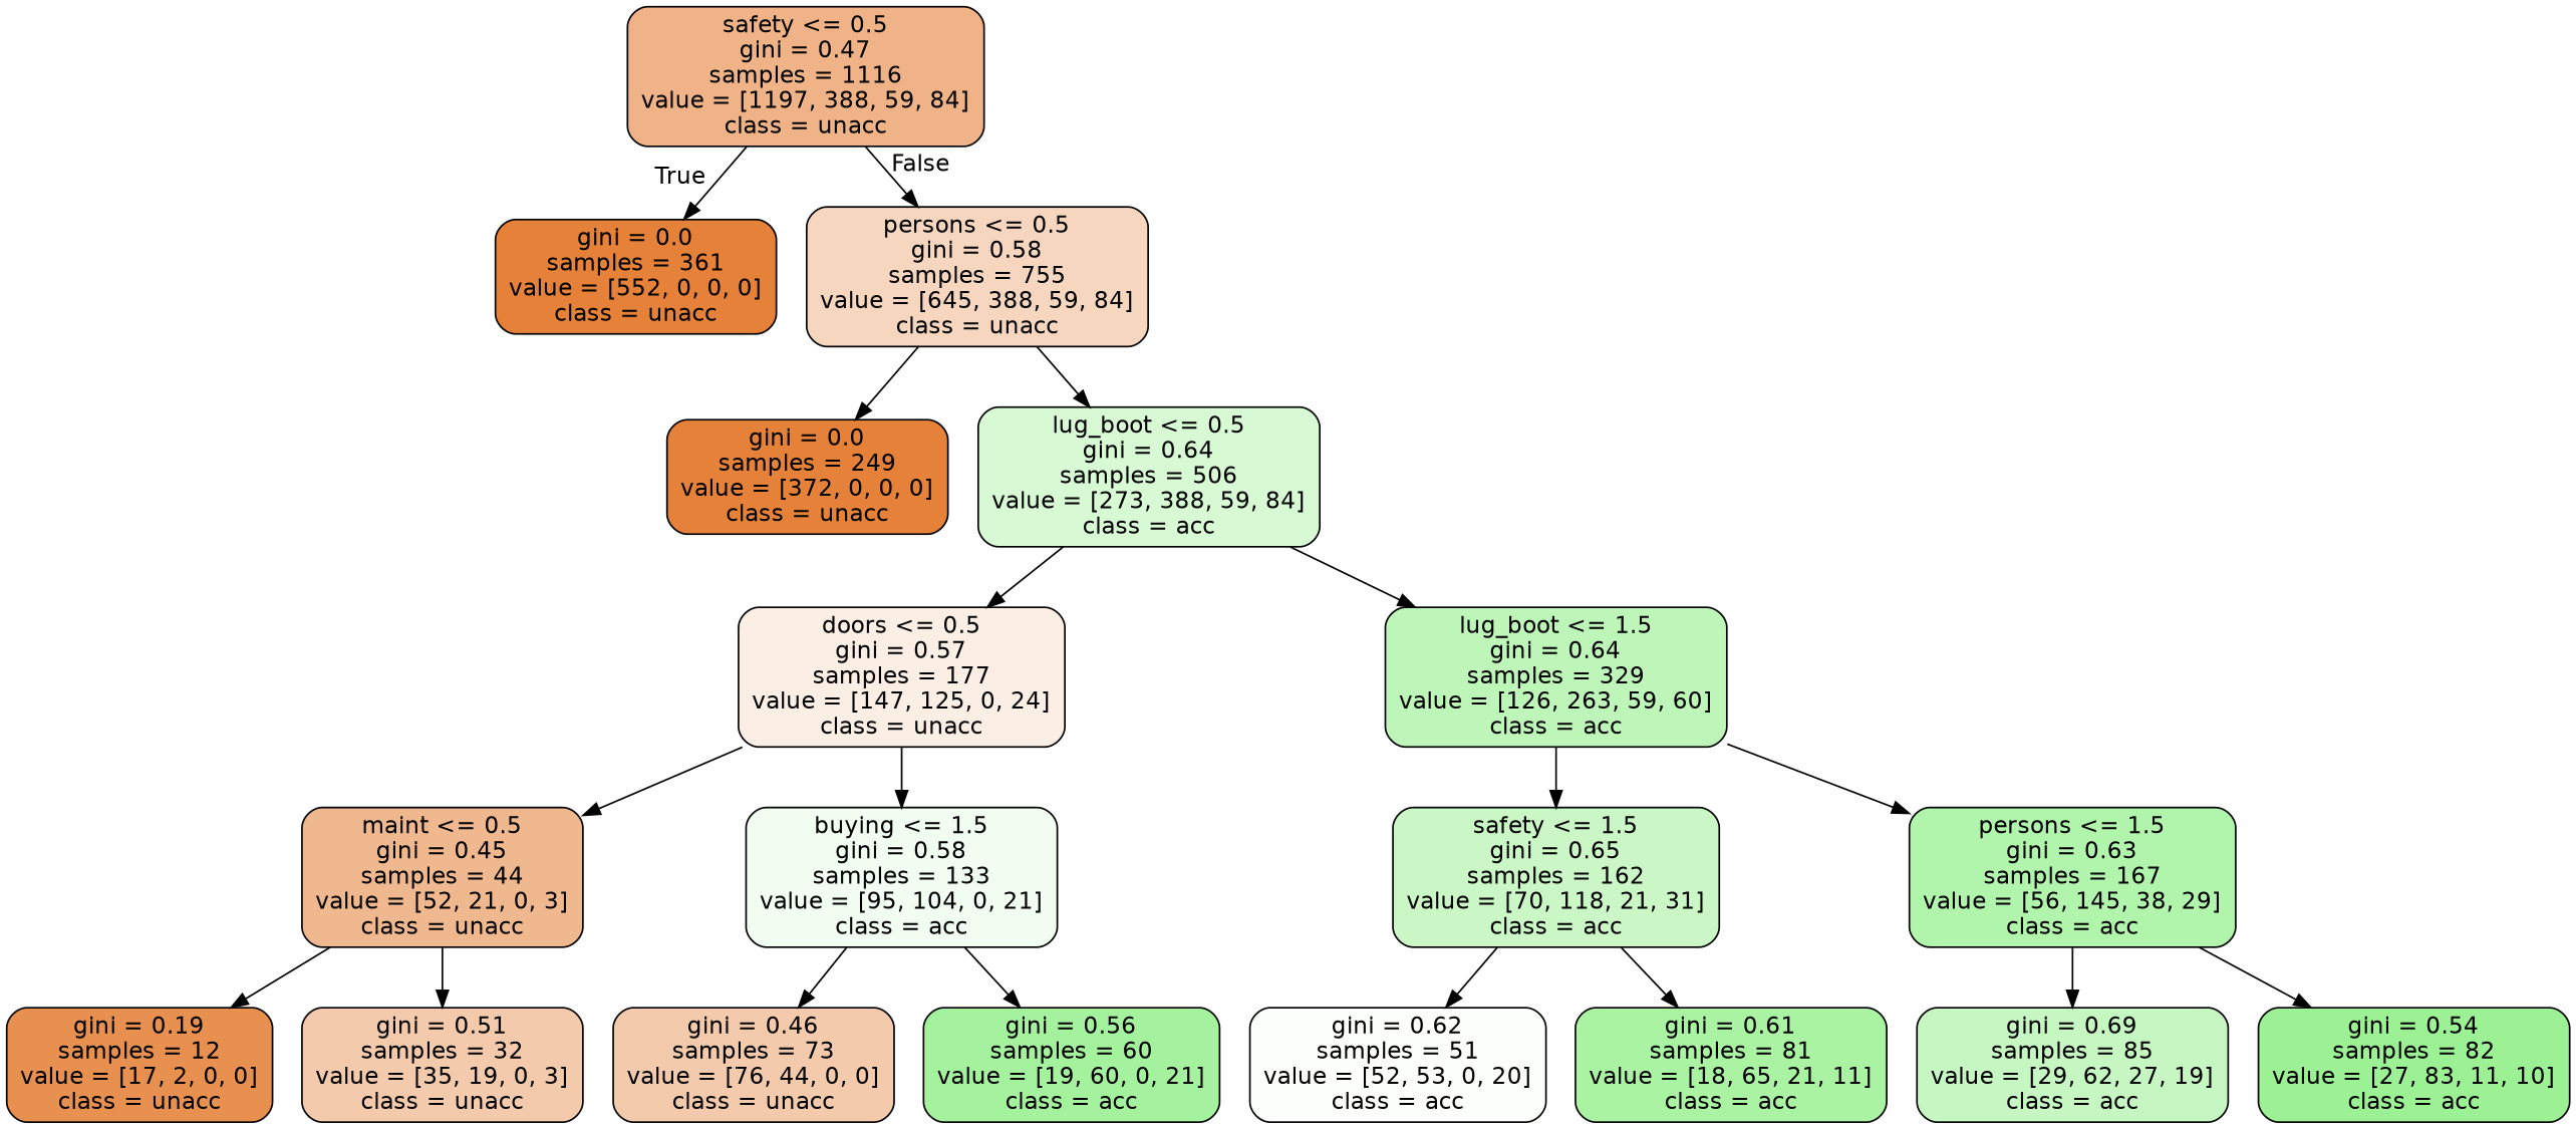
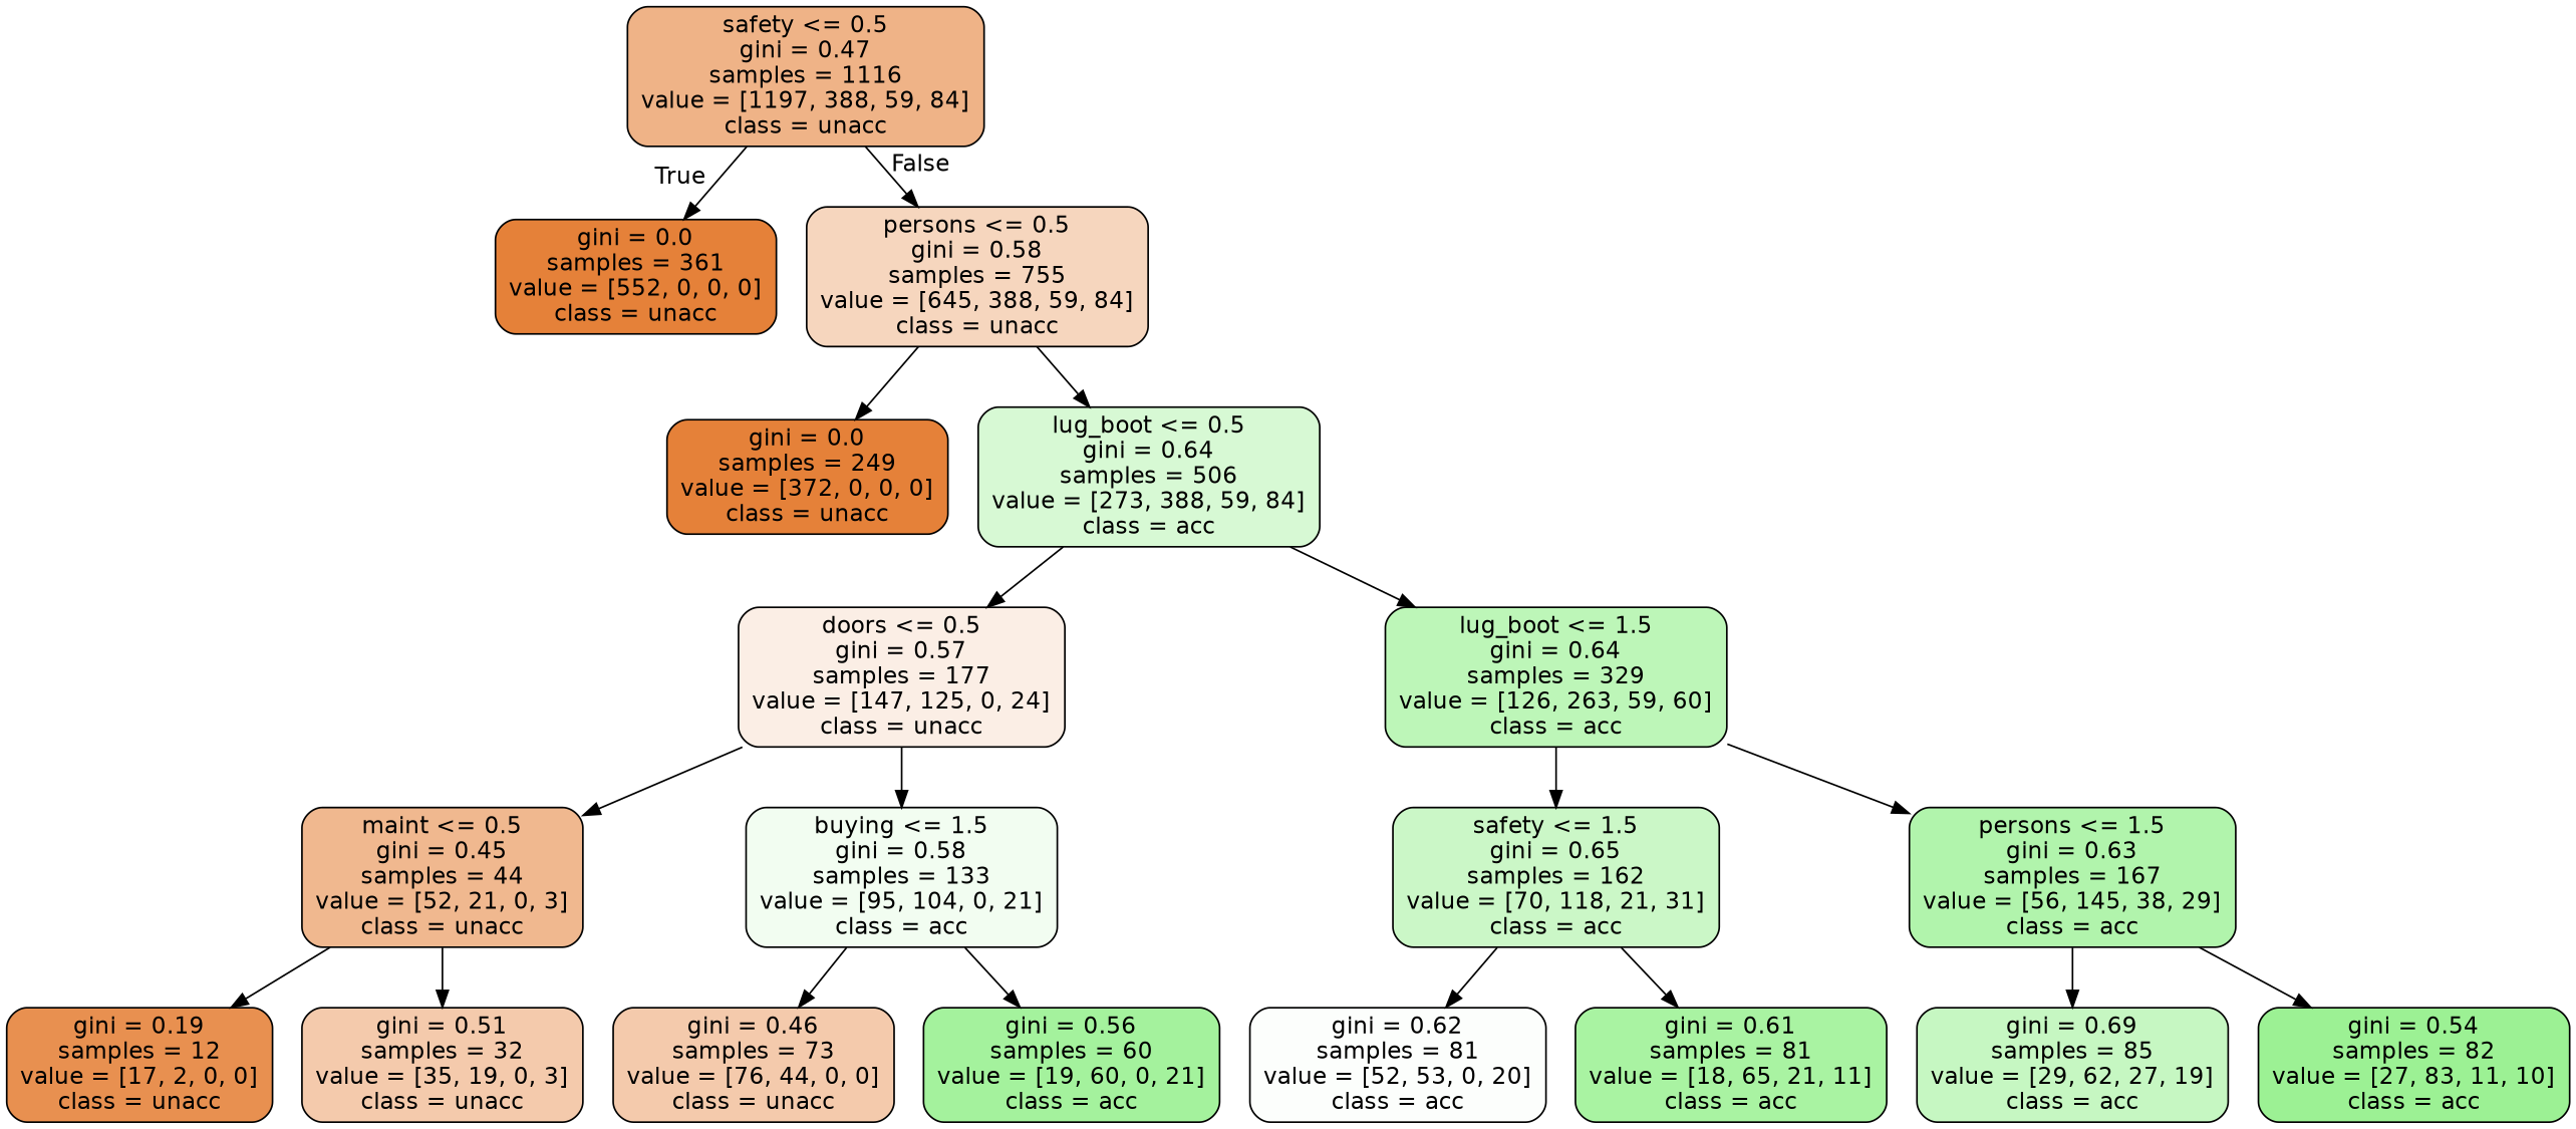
  digraph {
    node [color=black fillcolor="#e58139ff" fontname=helvetica shape=box style="filled, rounded"]
    edge [fontname=helvetica]
    n1 [fillcolor="#e581399a" label="safety <= 0.5\ngini = 0.47\nsamples = 1116\nvalue = [1197, 388, 59, 84]\nclass = unacc"]
    n2 [label="gini = 0.0\nsamples = 361\nvalue = [552, 0, 0, 0]\nclass = unacc"]
    n3 [fillcolor="#e5813953" label="persons <= 0.5\ngini = 0.58\nsamples = 755\nvalue = [645, 388, 59, 84]\nclass = unacc"]
    n4 [label="gini = 0.0\nsamples = 249\nvalue = [372, 0, 0, 0]\nclass = unacc"]
    n5 [fillcolor="#47e53937" label="lug_boot <= 0.5\ngini = 0.64\nsamples = 506\nvalue = [273, 388, 59, 84]\nclass = acc"]
    n6 [fillcolor="#e5813921" label="doors <= 0.5\ngini = 0.57\nsamples = 177\nvalue = [147, 125, 0, 24]\nclass = unacc"]
    n7 [fillcolor="#47e5395b" label="lug_boot <= 1.5\ngini = 0.64\nsamples = 329\nvalue = [126, 263, 59, 60]\nclass = acc"]
    n8 [fillcolor="#e5813990" label="maint <= 0.5\ngini = 0.45\nsamples = 44\nvalue = [52, 21, 0, 3]\nclass = unacc"]
    n9 [fillcolor="#47e53912" label="buying <= 1.5\ngini = 0.58\nsamples = 133\nvalue = [95, 104, 0, 21]\nclass = acc"]
    n10 [fillcolor="#e58139e1" label="gini = 0.19\nsamples = 12\nvalue = [17, 2, 0, 0]\nclass = unacc"]
    n11 [fillcolor="#e581396b" label="gini = 0.51\nsamples = 32\nvalue = [35, 19, 0, 3]\nclass = unacc"]
    n12 [fillcolor="#e581396b" label="gini = 0.46\nsamples = 73\nvalue = [76, 44, 0, 0]\nclass = unacc"]
    n13 [fillcolor="#47e5397e" label="gini = 0.56\nsamples = 60\nvalue = [19, 60, 0, 21]\nclass = acc"]
    n14 [fillcolor="#47e53948" label="safety <= 1.5\ngini = 0.65\nsamples = 162\nvalue = [70, 118, 21, 31]\nclass = acc"]
    n15 [fillcolor="#47e5396b" label="persons <= 1.5\ngini = 0.63\nsamples = 167\nvalue = [56, 145, 38, 29]\nclass = acc"]
-   n16 [fillcolor="#47e53903" label="gini = 0.62\nsamples = 51\nvalue = [52, 53, 0, 20]\nclass = acc"]
+   n16 [fillcolor="#47e53903" label="gini = 0.62\nsamples = 81\nvalue = [52, 53, 0, 20]\nclass = acc"]
    n17 [fillcolor="#47e53977" label="gini = 0.61\nsamples = 81\nvalue = [18, 65, 21, 11]\nclass = acc"]
    n18 [fillcolor="#47e5394e" label="gini = 0.69\nsamples = 85\nvalue = [29, 62, 27, 19]\nclass = acc"]
    n19 [fillcolor="#47e53989" label="gini = 0.54\nsamples = 82\nvalue = [27, 83, 11, 10]\nclass = acc"]
    n1 -> n2 [headlabel=True labelangle=45 labeldistance=2.5]
    n1 -> n3 [headlabel=False labelangle=-45 labeldistance=2.5]
    n3 -> n4
    n3 -> n5
    n5 -> n6
    n5 -> n7
    n6 -> n8
    n6 -> n9
    n7 -> n14
    n7 -> n15
    n8 -> n10
    n8 -> n11
    n9 -> n12
    n9 -> n13
    n14 -> n16
    n14 -> n17
    n15 -> n18
    n15 -> n19
  }
